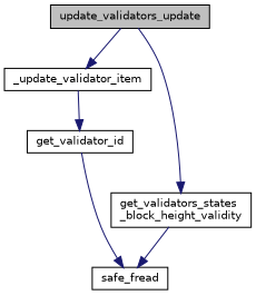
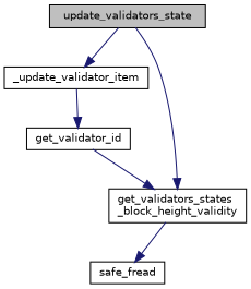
  digraph {
    rankdir=TB
    node [color=black fillcolor=white fontname=Helvetica fontsize=10 shape=record style=filled]
    edge [color=midnightblue fontname=Helvetica fontsize=10 labelfontname=Helvetica labelfontsize=10 style=solid]
-   n1 [fillcolor=grey75 fontcolor=black height=0.2 label=update_validators_update width=0.4]
+   n1 [fillcolor=grey75 fontcolor=black height=0.2 label=update_validators_state width=0.4]
    n2 [height=0.2 label=_update_validator_item width=0.4]
    n3 [height=0.2 label="get_validators_states\l_block_height_validity" width=0.4]
    n4 [height=0.2 label=get_validator_id width=0.4]
    n5 [height=0.2 label=safe_fread width=0.4]
    n1 -> n2
    n1 -> n3
    n2 -> n4
    n3 -> n5
-   n4 -> n5
+   n4 -> n3
  }
